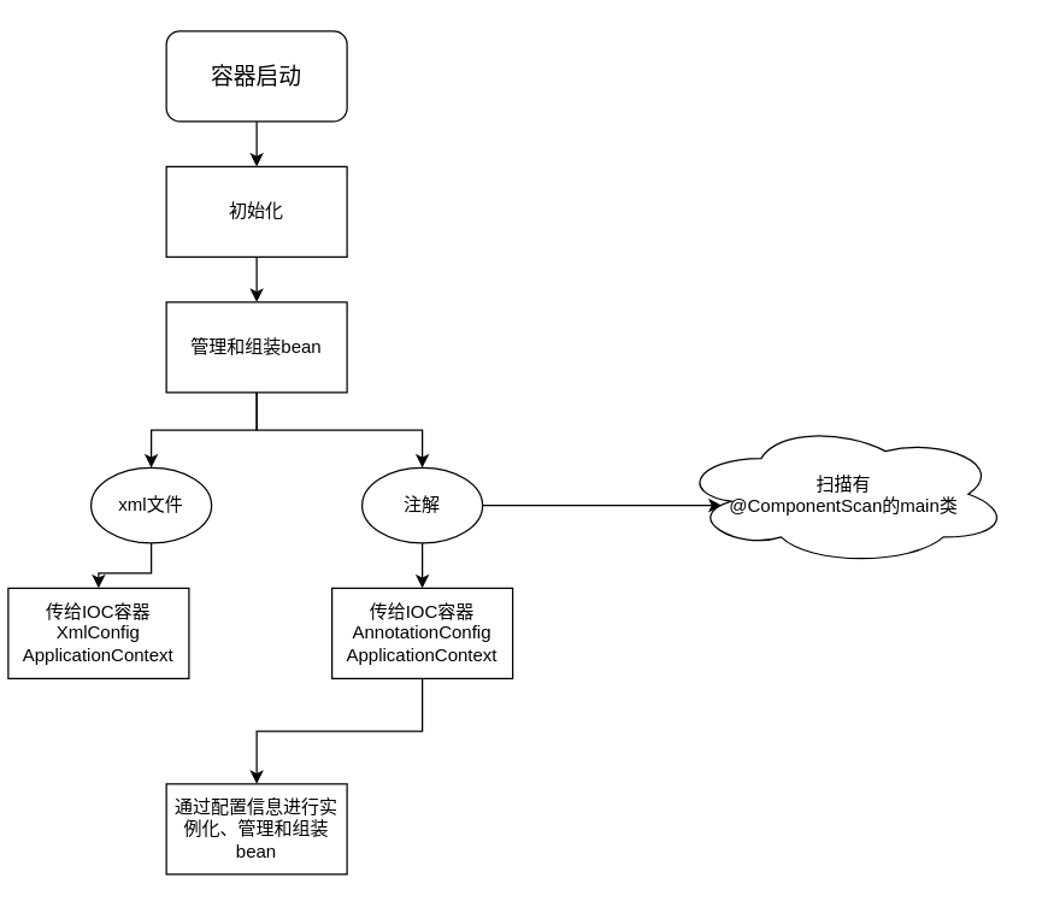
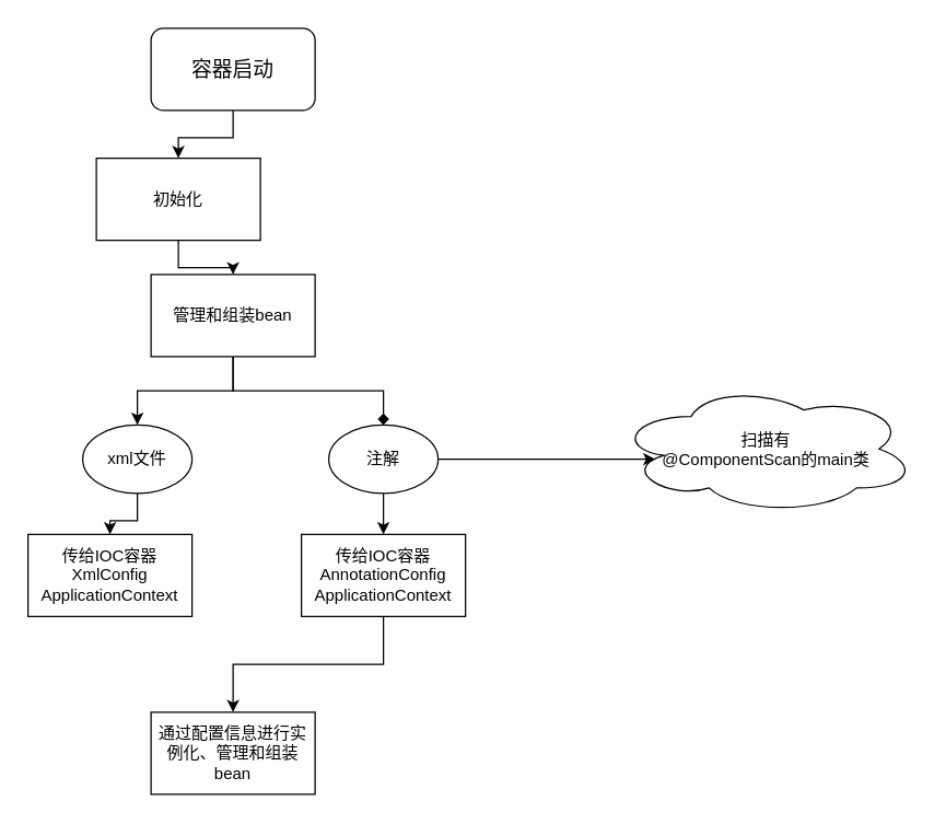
  <mxCell id="0" />
  <mxCell id="1" parent="0" />
  <mxCell id="2" value="&lt;font style=&quot;font-size: 15px;&quot;&gt;容器启动&lt;/font&gt;" style="rounded=1;whiteSpace=wrap;html=1;" vertex="1" parent="1"><mxGeometry x="110" y="20" width="120" height="60" as="geometry" /></mxCell>
  <mxCell id="3" value="" style="edgeStyle=orthogonalEdgeStyle;rounded=0;orthogonalLoop=1;jettySize=auto;html=1;" edge="1" parent="1" source="2" target="5"><mxGeometry relative="1" as="geometry"><mxPoint x="170" y="80" as="sourcePoint" /><mxPoint x="170" y="170" as="targetPoint" /></mxGeometry></mxCell>
  <mxCell id="4" value="" style="edgeStyle=orthogonalEdgeStyle;rounded=0;orthogonalLoop=1;jettySize=auto;html=1;" edge="1" parent="1" source="5" target="8"><mxGeometry relative="1" as="geometry" /></mxCell>
- <mxCell id="5" value="初始化" style="rounded=0;whiteSpace=wrap;html=1;" vertex="1" parent="1"><mxGeometry x="110" y="110" width="120" height="60" as="geometry" /></mxCell>
+ <mxCell id="5" value="初始化" style="rounded=0;whiteSpace=wrap;html=1;" vertex="1" parent="1"><mxGeometry x="70" y="115" width="120" height="60" as="geometry" /></mxCell>
  <mxCell id="6" style="edgeStyle=orthogonalEdgeStyle;rounded=0;orthogonalLoop=1;jettySize=auto;html=1;exitX=0.5;exitY=1;exitDx=0;exitDy=0;entryX=0.5;entryY=0;entryDx=0;entryDy=0;" edge="1" parent="1" source="8" target="14"><mxGeometry relative="1" as="geometry" /></mxCell>
- <mxCell id="7" style="edgeStyle=orthogonalEdgeStyle;rounded=0;orthogonalLoop=1;jettySize=auto;html=1;exitX=0.5;exitY=1;exitDx=0;exitDy=0;" edge="1" parent="1" source="8" target="11"><mxGeometry relative="1" as="geometry" /></mxCell>
+ <mxCell id="7" style="edgeStyle=orthogonalEdgeStyle;rounded=0;orthogonalLoop=1;jettySize=auto;html=1;exitX=0.5;exitY=1;exitDx=0;exitDy=0;endArrow=diamond;" edge="1" parent="1" source="8" target="11"><mxGeometry relative="1" as="geometry" /></mxCell>
  <mxCell id="8" value="管理和组装bean" style="rounded=0;whiteSpace=wrap;html=1;" vertex="1" parent="1"><mxGeometry x="110" y="200" width="120" height="60" as="geometry" /></mxCell>
  <mxCell id="9" style="edgeStyle=orthogonalEdgeStyle;rounded=0;orthogonalLoop=1;jettySize=auto;html=1;exitX=1;exitY=0.5;exitDx=0;exitDy=0;entryX=0.132;entryY=0.579;entryDx=0;entryDy=0;entryPerimeter=0;" edge="1" parent="1" source="11" target="12"><mxGeometry relative="1" as="geometry" /></mxCell>
  <mxCell id="10" style="edgeStyle=orthogonalEdgeStyle;rounded=0;orthogonalLoop=1;jettySize=auto;html=1;exitX=0.5;exitY=1;exitDx=0;exitDy=0;" edge="1" parent="1" source="11" target="17"><mxGeometry relative="1" as="geometry" /></mxCell>
  <mxCell id="11" value="注解" style="ellipse;whiteSpace=wrap;html=1;" vertex="1" parent="1"><mxGeometry x="240" y="310" width="80" height="50" as="geometry" /></mxCell>
  <mxCell id="12" value="扫描有&lt;br&gt;@ComponentScan的main类" style="ellipse;shape=cloud;whiteSpace=wrap;html=1;" vertex="1" parent="1"><mxGeometry x="450" y="280" width="220" height="95" as="geometry" /></mxCell>
  <mxCell id="13" style="edgeStyle=orthogonalEdgeStyle;rounded=0;orthogonalLoop=1;jettySize=auto;html=1;exitX=0.5;exitY=1;exitDx=0;exitDy=0;" edge="1" parent="1" source="14" target="15"><mxGeometry relative="1" as="geometry" /></mxCell>
  <mxCell id="14" value="xml文件" style="ellipse;whiteSpace=wrap;html=1;" vertex="1" parent="1"><mxGeometry x="60" y="310" width="80" height="50" as="geometry" /></mxCell>
- <mxCell id="15" value="传给IOC容器&lt;br&gt;XmlConfig&lt;br&gt;ApplicationContext" style="rounded=0;whiteSpace=wrap;html=1;" vertex="1" parent="1"><mxGeometry x="5" y="390" width="120" height="60" as="geometry" /></mxCell>
+ <mxCell id="15" value="传给IOC容器&lt;br&gt;XmlConfig&lt;br&gt;ApplicationContext" style="rounded=0;whiteSpace=wrap;html=1;" vertex="1" parent="1"><mxGeometry x="20" y="390" width="120" height="60" as="geometry" /></mxCell>
  <mxCell id="16" style="edgeStyle=orthogonalEdgeStyle;rounded=0;orthogonalLoop=1;jettySize=auto;html=1;entryX=0.5;entryY=0;entryDx=0;entryDy=0;" edge="1" parent="1" source="17" target="18"><mxGeometry relative="1" as="geometry" /></mxCell>
  <mxCell id="17" value="传给IOC容器&lt;br&gt;AnnotationConfig&lt;br&gt;ApplicationContext" style="rounded=0;whiteSpace=wrap;html=1;" vertex="1" parent="1"><mxGeometry x="220" y="390" width="120" height="60" as="geometry" /></mxCell>
  <mxCell id="18" value="通过配置信息进行实例化、管理和组装bean" style="rounded=0;whiteSpace=wrap;html=1;" vertex="1" parent="1"><mxGeometry x="110" y="520" width="120" height="60" as="geometry" /></mxCell>
